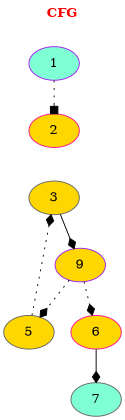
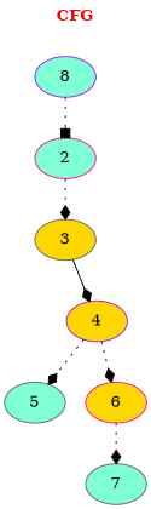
  digraph {
    label=<<font color='red'><b>CFG</b></font>>
    labelloc=t
    node [color=gray40 fillcolor=gold style=filled]
    edge [arrowhead=diamond style=dotted]
-   1 [color=purple fillcolor=aquamarine]
-   2 [color=deeppink]
+   1 [color=purple fillcolor=aquamarine label=8]
+   2 [color=deeppink fillcolor=aquamarine]
    3
-   4 [color=purple label=9]
-   5
+   4 [color=purple]
+   5 [fillcolor=aquamarine]
    6 [color=deeppink]
    7 [fillcolor=aquamarine]
    1 -> 2 [arrowhead=box]
-   5 -> 3
+   2 -> 3
    3 -> 4 [style=solid]
    4 -> 5
    4 -> 6
-   6 -> 7 [style=solid]
+   6 -> 7
  }
